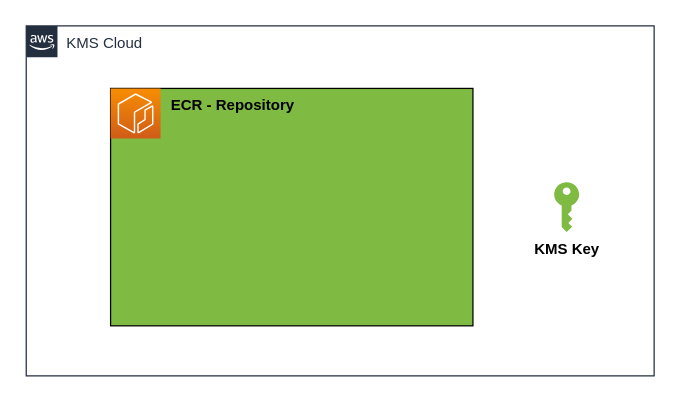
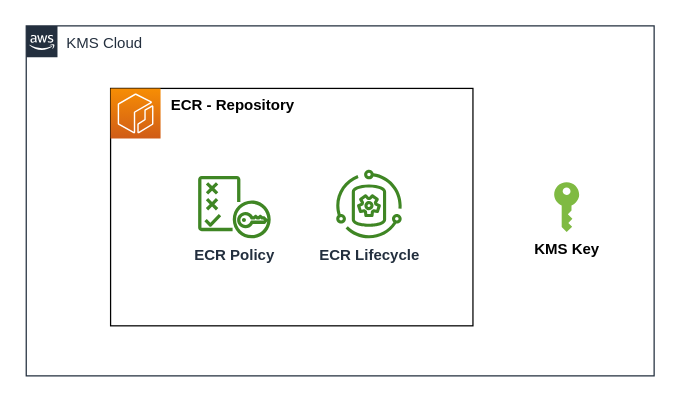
  <mxCell id="0" />
  <mxCell id="1" parent="0" />
  <mxCell id="2" value="KMS Cloud" style="points=[[0,0],[0.25,0],[0.5,0],[0.75,0],[1,0],[1,0.25],[1,0.5],[1,0.75],[1,1],[0.75,1],[0.5,1],[0.25,1],[0,1],[0,0.75],[0,0.5],[0,0.25]];outlineConnect=0;gradientColor=none;html=1;whiteSpace=wrap;fontSize=12;fontStyle=0;shape=mxgraph.aws4.group;grIcon=mxgraph.aws4.group_aws_cloud_alt;strokeColor=#232F3E;fillColor=none;verticalAlign=top;align=left;spacingLeft=30;fontColor=#232F3E;dashed=0;labelBackgroundColor=none;container=1;pointerEvents=0;collapsible=0;recursiveResize=0;" parent="1" vertex="1"><mxGeometry x="20.5" y="20" width="502.5" height="280" as="geometry" /></mxCell>
  <mxCell id="3" value="" style="group" vertex="1" connectable="0" parent="2"><mxGeometry x="67.5" y="50" width="290" height="190" as="geometry" /></mxCell>
- <mxCell id="4" value="&lt;b&gt;&amp;nbsp; &amp;nbsp; &amp;nbsp; &amp;nbsp; &amp;nbsp; &amp;nbsp; &amp;nbsp; ECR - Repository&lt;/b&gt;" style="rounded=0;whiteSpace=wrap;html=1;fontSize=12;align=left;labelPosition=center;verticalLabelPosition=middle;verticalAlign=top;container=0;fillColor=#7fba42;" vertex="1" parent="3"><mxGeometry width="290" height="190" as="geometry" /></mxCell>
+ <mxCell id="4" value="&lt;b&gt;&amp;nbsp; &amp;nbsp; &amp;nbsp; &amp;nbsp; &amp;nbsp; &amp;nbsp; &amp;nbsp; ECR - Repository&lt;/b&gt;" style="rounded=0;whiteSpace=wrap;html=1;fontSize=12;align=left;labelPosition=center;verticalLabelPosition=middle;verticalAlign=top;container=0;" vertex="1" parent="3"><mxGeometry width="290" height="190" as="geometry" /></mxCell>
+ <mxCell id="5" value="&lt;b&gt;ECR Policy&lt;/b&gt;" style="sketch=0;outlineConnect=0;fontColor=#232F3E;gradientColor=none;fillColor=#3F8624;strokeColor=none;dashed=0;verticalLabelPosition=bottom;verticalAlign=top;align=center;html=1;fontSize=12;fontStyle=0;aspect=fixed;pointerEvents=1;shape=mxgraph.aws4.policy;container=0;flipH=0;" vertex="1" parent="3"><mxGeometry x="70" y="70" width="58.21" height="50" as="geometry" /></mxCell>
  <mxCell id="6" value="" style="sketch=0;points=[[0,0,0],[0.25,0,0],[0.5,0,0],[0.75,0,0],[1,0,0],[0,1,0],[0.25,1,0],[0.5,1,0],[0.75,1,0],[1,1,0],[0,0.25,0],[0,0.5,0],[0,0.75,0],[1,0.25,0],[1,0.5,0],[1,0.75,0]];outlineConnect=0;fontColor=#232F3E;gradientColor=#F78E04;gradientDirection=north;fillColor=#D05C17;strokeColor=#ffffff;dashed=0;verticalLabelPosition=bottom;verticalAlign=top;align=center;html=1;fontSize=12;fontStyle=0;aspect=fixed;shape=mxgraph.aws4.resourceIcon;resIcon=mxgraph.aws4.ecr;" vertex="1" parent="3"><mxGeometry width="40" height="40" as="geometry" /></mxCell>
+ <mxCell id="7" value="ECR Lifecycle" style="sketch=0;outlineConnect=0;fontColor=#232F3E;gradientColor=none;fillColor=#3F8624;strokeColor=none;dashed=0;verticalLabelPosition=bottom;verticalAlign=top;align=center;html=1;fontSize=12;fontStyle=1;aspect=fixed;pointerEvents=1;shape=mxgraph.aws4.elastic_block_store_amazon_data_lifecycle_manager;" vertex="1" parent="3"><mxGeometry x="180" y="65" width="53.59" height="55" as="geometry" /></mxCell>
  <mxCell id="8" value="KMS Key" style="sketch=0;pointerEvents=1;shadow=0;dashed=0;html=1;strokeColor=none;labelPosition=center;verticalLabelPosition=bottom;verticalAlign=top;outlineConnect=0;align=center;shape=mxgraph.office.security.key_permissions;fillColor=#7FBA42;fontStyle=1;container=0;" parent="2" vertex="1"><mxGeometry x="422.5" y="125" width="20" height="40" as="geometry" /></mxCell>
